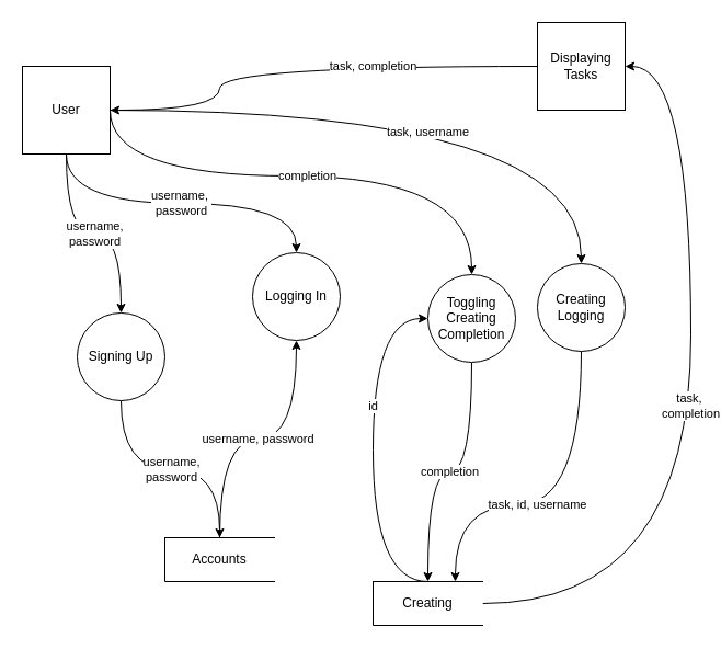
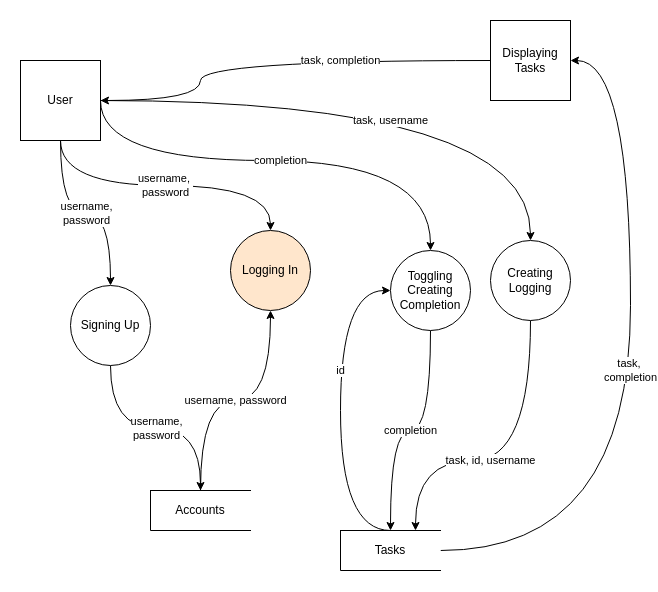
  <mxCell id="0" />
  <mxCell id="1" parent="0" />
  <mxCell id="2" value="username, password" style="edgeStyle=orthogonalEdgeStyle;rounded=0;orthogonalLoop=1;jettySize=auto;html=1;exitX=0.5;exitY=0;exitDx=0;exitDy=0;entryX=0.5;entryY=1;entryDx=0;entryDy=0;curved=1;" edge="1" parent="1" source="3" target="11"><mxGeometry relative="1" as="geometry" /></mxCell>
  <mxCell id="3" value="Accounts" style="html=1;dashed=0;whiteSpace=wrap;shape=partialRectangle;right=0;" parent="1" vertex="1"><mxGeometry x="150" y="490" width="100" height="40" as="geometry" /></mxCell>
  <mxCell id="4" value="username,&amp;nbsp;&lt;br&gt;password" style="edgeStyle=orthogonalEdgeStyle;rounded=0;orthogonalLoop=1;jettySize=auto;html=1;exitX=0.5;exitY=1;exitDx=0;exitDy=0;curved=1;" edge="1" parent="1" source="8" target="11"><mxGeometry relative="1" as="geometry" /></mxCell>
  <mxCell id="5" value="username,&lt;br&gt;password" style="edgeStyle=orthogonalEdgeStyle;rounded=0;orthogonalLoop=1;jettySize=auto;html=1;exitX=0.5;exitY=1;exitDx=0;exitDy=0;curved=1;" edge="1" parent="1" source="8" target="13"><mxGeometry relative="1" as="geometry" /></mxCell>
  <mxCell id="6" value="completion" style="edgeStyle=orthogonalEdgeStyle;rounded=0;orthogonalLoop=1;jettySize=auto;html=1;exitX=1;exitY=0.5;exitDx=0;exitDy=0;entryX=0.5;entryY=0;entryDx=0;entryDy=0;curved=1;" edge="1" parent="1" source="8" target="17"><mxGeometry relative="1" as="geometry"><Array as="points"><mxPoint x="100" y="160" /><mxPoint x="430" y="160" /></Array><mxPoint as="offset" /></mxGeometry></mxCell>
  <mxCell id="7" value="task, username" style="edgeStyle=orthogonalEdgeStyle;rounded=0;orthogonalLoop=1;jettySize=auto;html=1;exitX=1;exitY=0.5;exitDx=0;exitDy=0;curved=1;" edge="1" parent="1" source="8" target="15"><mxGeometry x="0.018" y="-20" relative="1" as="geometry"><Array as="points"><mxPoint x="530" y="100" /></Array><mxPoint as="offset" /></mxGeometry></mxCell>
  <mxCell id="8" value="User" style="whiteSpace=wrap;html=1;aspect=fixed;" parent="1" vertex="1"><mxGeometry x="20" y="60" width="80" height="80" as="geometry" /></mxCell>
  <mxCell id="9" value="task,&amp;nbsp;&lt;br&gt;completion" style="edgeStyle=orthogonalEdgeStyle;rounded=0;orthogonalLoop=1;jettySize=auto;html=1;exitX=1;exitY=0.5;exitDx=0;exitDy=0;entryX=1;entryY=0.5;entryDx=0;entryDy=0;curved=1;" edge="1" parent="1" source="10" target="20"><mxGeometry relative="1" as="geometry"><mxPoint x="630" y="90" as="targetPoint" /><Array as="points"><mxPoint x="630" y="550" /><mxPoint x="630" y="60" /></Array></mxGeometry></mxCell>
- <mxCell id="10" value="Creating" style="html=1;dashed=0;whiteSpace=wrap;shape=partialRectangle;right=0;" parent="1" vertex="1"><mxGeometry x="340" y="530" width="100" height="40" as="geometry" /></mxCell>
- <mxCell id="11" value="Logging In" style="ellipse;whiteSpace=wrap;html=1;aspect=fixed;" vertex="1" parent="1"><mxGeometry x="230" y="230" width="80" height="80" as="geometry" /></mxCell>
+ <mxCell id="10" value="Tasks" style="html=1;dashed=0;whiteSpace=wrap;shape=partialRectangle;right=0;" parent="1" vertex="1"><mxGeometry x="340" y="530" width="100" height="40" as="geometry" /></mxCell>
+ <mxCell id="11" value="Logging In" style="ellipse;whiteSpace=wrap;html=1;aspect=fixed;fillColor=#ffe6cc;" vertex="1" parent="1"><mxGeometry x="230" y="230" width="80" height="80" as="geometry" /></mxCell>
  <mxCell id="12" value="username,&lt;br&gt;password" style="edgeStyle=orthogonalEdgeStyle;rounded=0;orthogonalLoop=1;jettySize=auto;html=1;exitX=0.5;exitY=1;exitDx=0;exitDy=0;curved=1;" edge="1" parent="1" source="13" target="3"><mxGeometry relative="1" as="geometry" /></mxCell>
  <mxCell id="13" value="Signing Up" style="ellipse;whiteSpace=wrap;html=1;aspect=fixed;" vertex="1" parent="1"><mxGeometry x="70" y="285" width="80" height="80" as="geometry" /></mxCell>
  <mxCell id="14" value="task, id, username" style="edgeStyle=orthogonalEdgeStyle;rounded=0;orthogonalLoop=1;jettySize=auto;html=1;exitX=0.5;exitY=1;exitDx=0;exitDy=0;entryX=0.75;entryY=0;entryDx=0;entryDy=0;curved=1;" edge="1" parent="1" source="15" target="10"><mxGeometry x="0.108" relative="1" as="geometry"><Array as="points"><mxPoint x="530" y="460" /><mxPoint x="415" y="460" /></Array><mxPoint as="offset" /></mxGeometry></mxCell>
  <mxCell id="15" value="Creating Logging" style="ellipse;whiteSpace=wrap;html=1;aspect=fixed;" vertex="1" parent="1"><mxGeometry x="490" y="240" width="80" height="80" as="geometry" /></mxCell>
  <mxCell id="16" value="completion" style="edgeStyle=orthogonalEdgeStyle;rounded=0;orthogonalLoop=1;jettySize=auto;html=1;exitX=0.5;exitY=1;exitDx=0;exitDy=0;entryX=0.5;entryY=0;entryDx=0;entryDy=0;curved=1;" edge="1" parent="1" source="17" target="10"><mxGeometry relative="1" as="geometry" /></mxCell>
  <mxCell id="17" value="Toggling Creating Completion" style="ellipse;whiteSpace=wrap;html=1;aspect=fixed;" vertex="1" parent="1"><mxGeometry x="390" y="250" width="80" height="80" as="geometry" /></mxCell>
  <mxCell id="18" value="id" style="edgeStyle=orthogonalEdgeStyle;rounded=0;orthogonalLoop=1;jettySize=auto;html=1;exitX=0.5;exitY=0;exitDx=0;exitDy=0;entryX=0;entryY=0.5;entryDx=0;entryDy=0;curved=1;" edge="1" parent="1" source="10" target="17"><mxGeometry x="0.235" relative="1" as="geometry"><Array as="points"><mxPoint x="340" y="530" /><mxPoint x="340" y="290" /></Array><mxPoint as="offset" /></mxGeometry></mxCell>
  <mxCell id="19" value="task, completion" style="edgeStyle=orthogonalEdgeStyle;rounded=0;orthogonalLoop=1;jettySize=auto;html=1;exitX=0;exitY=0.5;exitDx=0;exitDy=0;entryX=1;entryY=0.5;entryDx=0;entryDy=0;curved=1;" edge="1" parent="1" source="20" target="8"><mxGeometry x="-0.302" relative="1" as="geometry"><Array as="points"><mxPoint x="200" y="60" /><mxPoint x="200" y="100" /></Array><mxPoint as="offset" /></mxGeometry></mxCell>
  <mxCell id="20" value="Displaying Tasks" style="whiteSpace=wrap;html=1;aspect=fixed;rounded=0;" vertex="1" parent="1"><mxGeometry x="490" y="20" width="80" height="80" as="geometry" /></mxCell>
